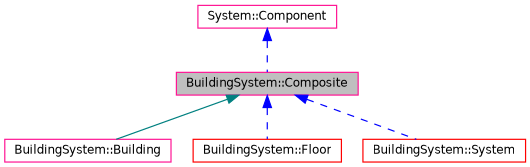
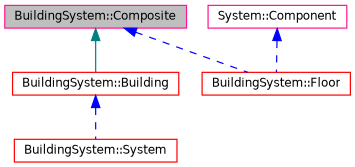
  digraph {
    node [color=red fillcolor=white fontname=Helvetica fontsize=10 shape=record style=filled]
    edge [color=blue dir=back fontname=Helvetica fontsize=10 labelfontname=Helvetica labelfontsize=10 style=dashed]
    n1 [color=deeppink fillcolor=grey75 fontcolor=black height=0.2 label="BuildingSystem::Composite" width=0.4]
-   n2 [color=deeppink height=0.2 label="BuildingSystem::Building" width=0.4]
+   n2 [height=0.2 label="BuildingSystem::Building" width=0.4]
    n3 [height=0.2 label="BuildingSystem::Floor" width=0.4]
    n4 [height=0.2 label="BuildingSystem::System" width=0.4]
    n5 [color=deeppink height=0.2 label="System::Component" width=0.4]
    n1 -> n2 [color=teal style=solid]
    n1 -> n3
-   n1 -> n4
-   n5 -> n1
+   n2 -> n4
+   n5 -> n3
  }
